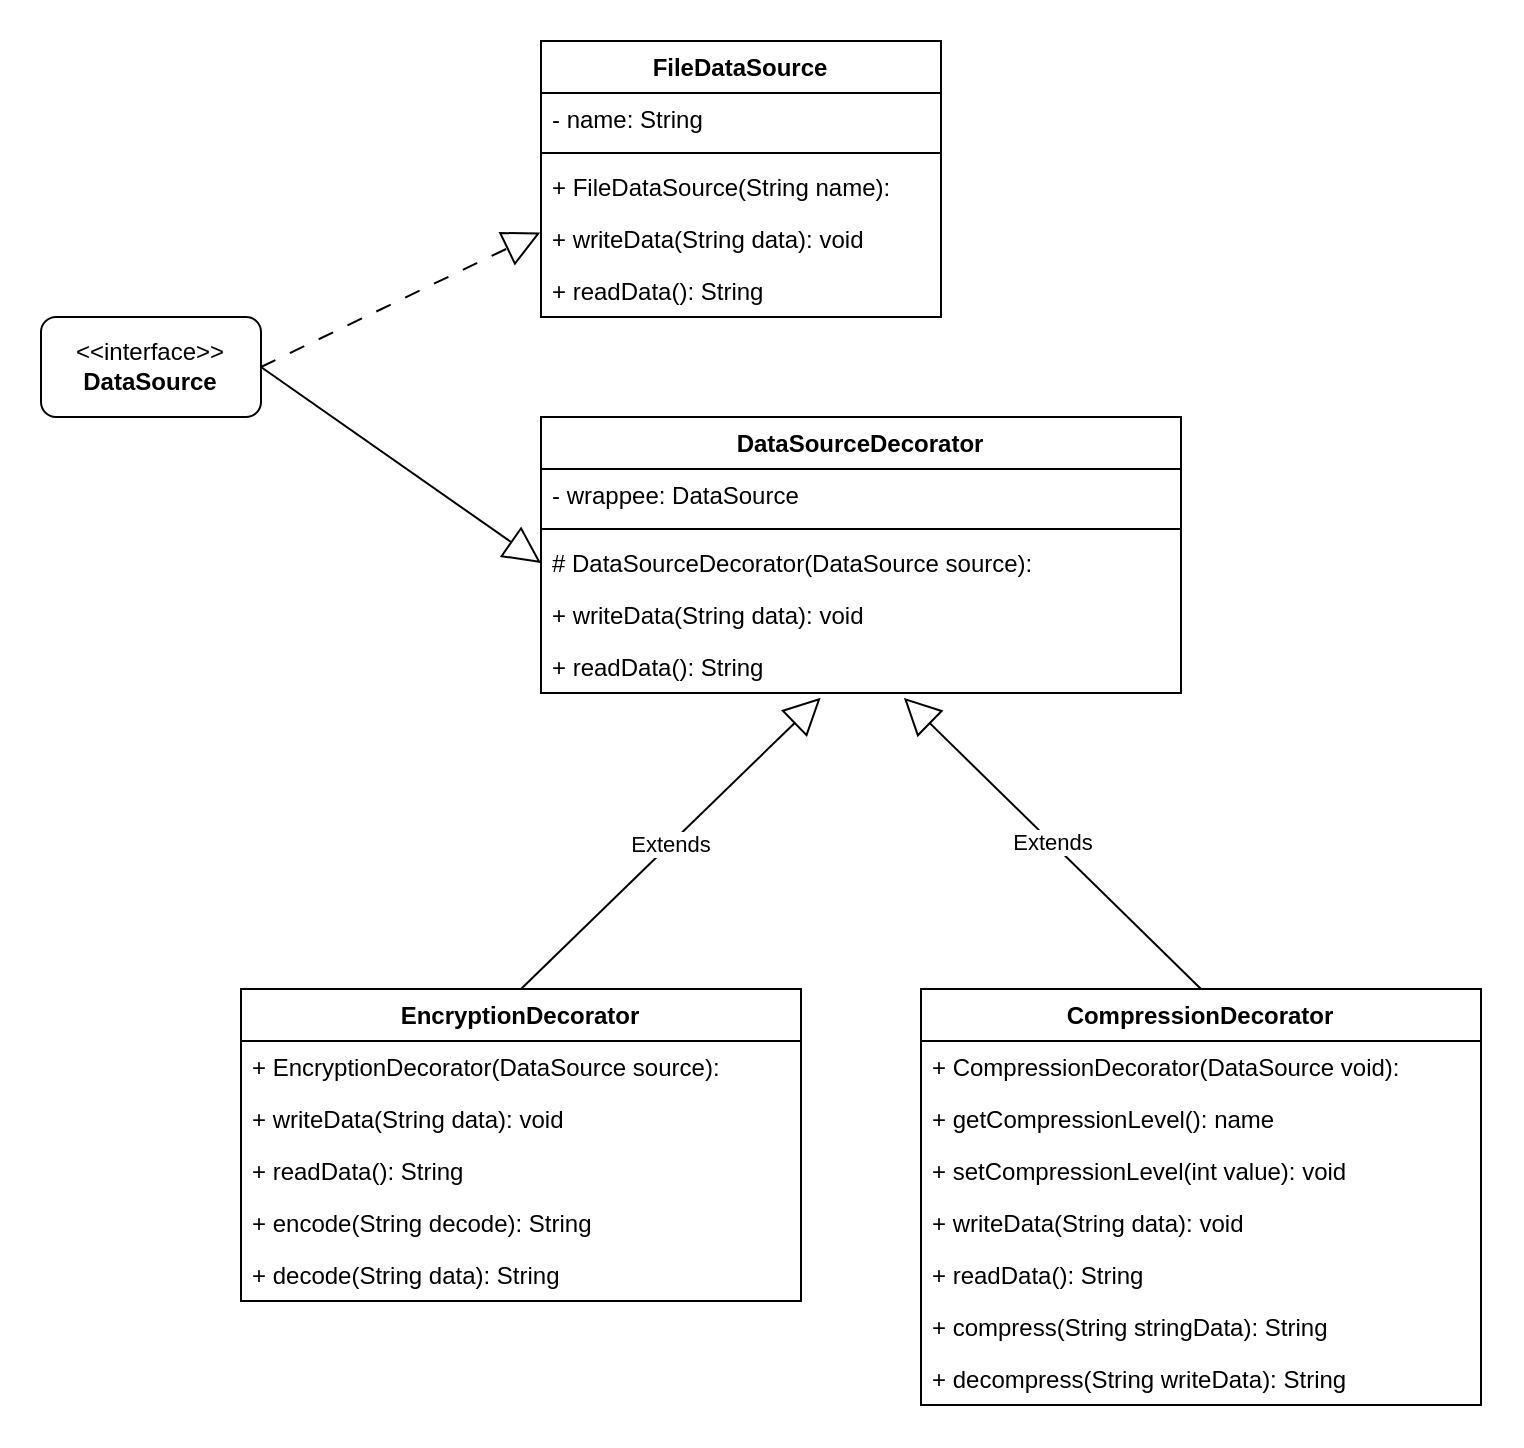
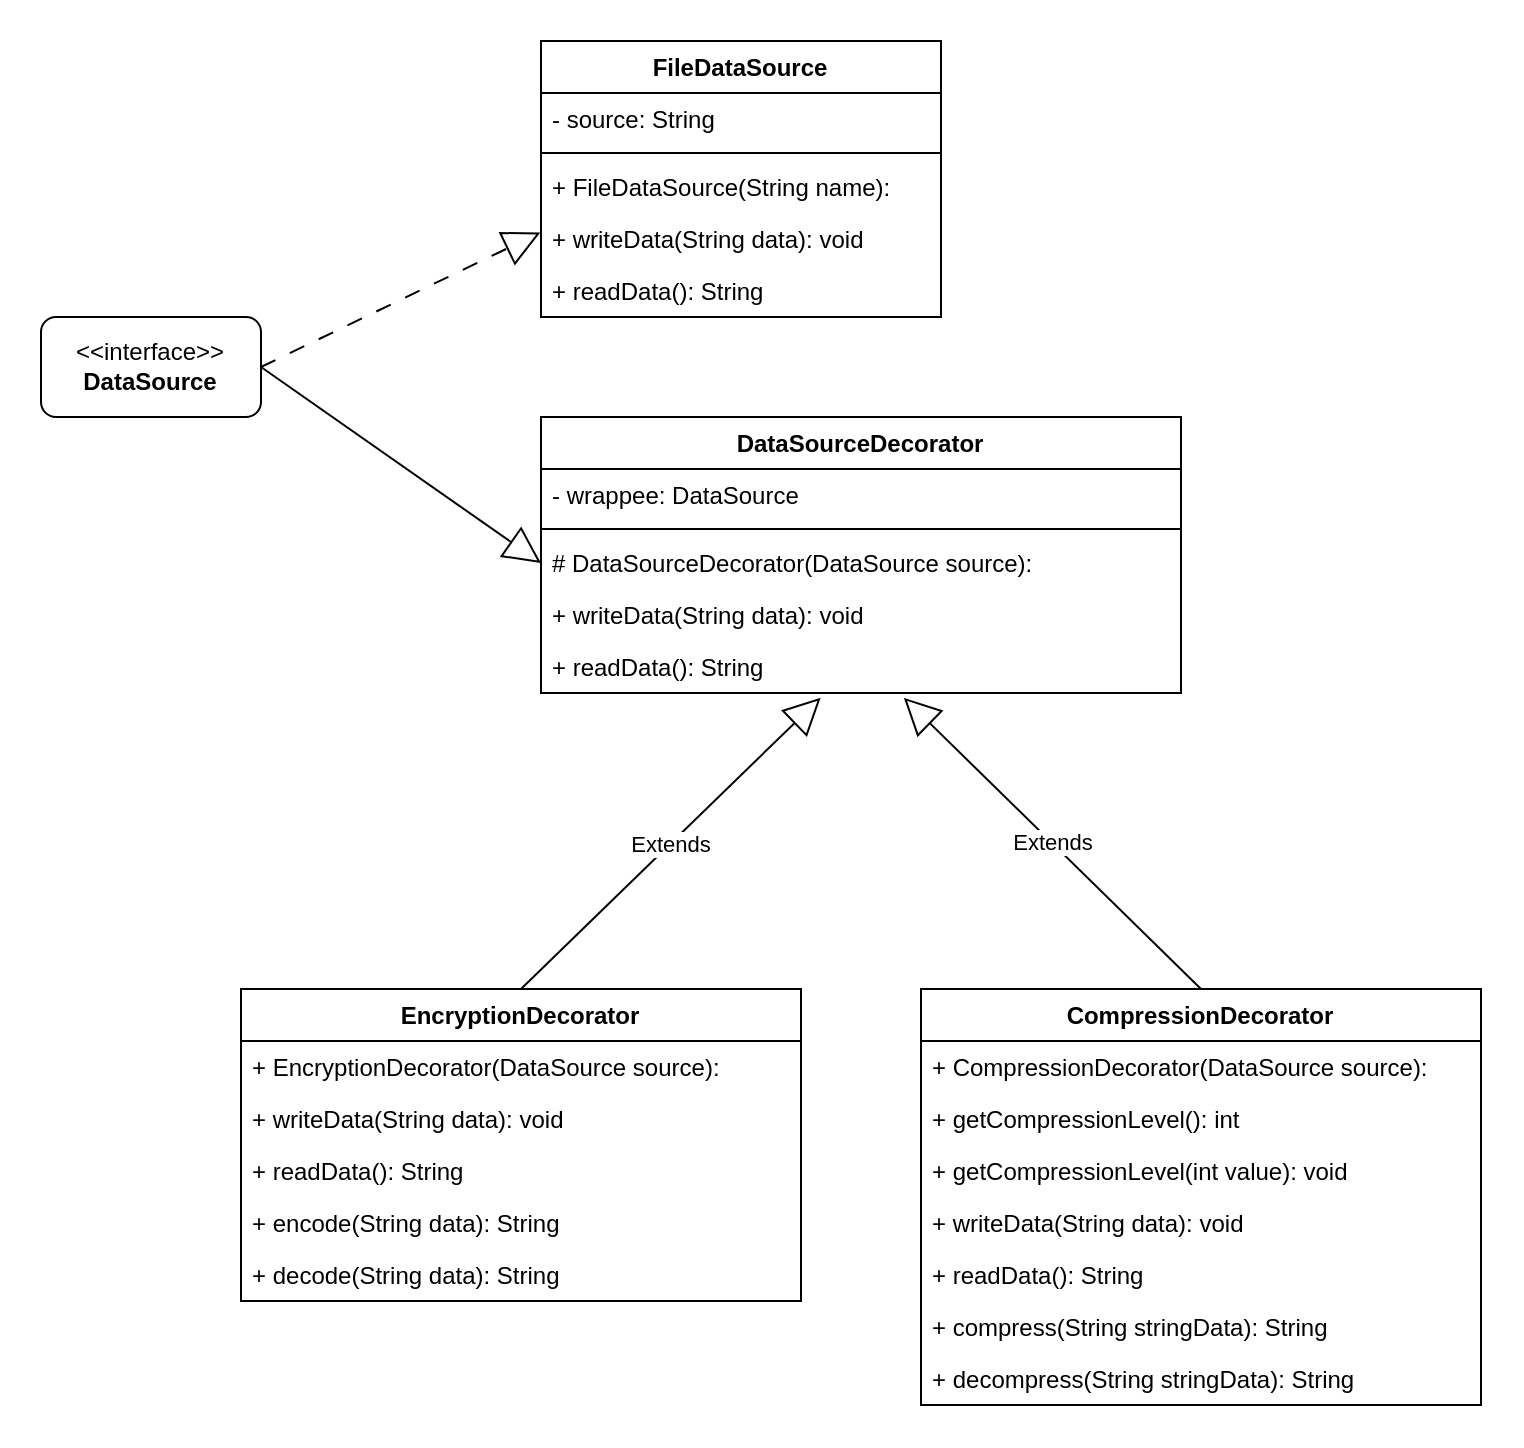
  <mxCell id="0" />
  <mxCell id="1" parent="0" />
  <mxCell id="2" value="&lt;div&gt;&amp;lt;&amp;lt;interface&amp;gt;&amp;gt;&lt;/div&gt;&lt;div&gt;&lt;b&gt;DataSource&lt;/b&gt;&lt;/div&gt;" style="html=1;whiteSpace=wrap;rounded=1;" vertex="1" parent="1"><mxGeometry x="20" y="158" width="110" height="50" as="geometry" /></mxCell>
  <mxCell id="3" value="FileDataSource" style="swimlane;fontStyle=1;align=center;verticalAlign=top;childLayout=stackLayout;horizontal=1;startSize=26;horizontalStack=0;resizeParent=1;resizeParentMax=0;resizeLast=0;collapsible=1;marginBottom=0;whiteSpace=wrap;html=1;" vertex="1" parent="1"><mxGeometry x="270" y="20" width="200" height="138" as="geometry" /></mxCell>
- <mxCell id="4" value="- name: String" style="text;strokeColor=none;fillColor=none;align=left;verticalAlign=top;spacingLeft=4;spacingRight=4;overflow=hidden;rotatable=0;points=[[0,0.5],[1,0.5]];portConstraint=eastwest;whiteSpace=wrap;html=1;" vertex="1" parent="3"><mxGeometry y="26" width="200" height="26" as="geometry" /></mxCell>
+ <mxCell id="4" value="- source: String" style="text;strokeColor=none;fillColor=none;align=left;verticalAlign=top;spacingLeft=4;spacingRight=4;overflow=hidden;rotatable=0;points=[[0,0.5],[1,0.5]];portConstraint=eastwest;whiteSpace=wrap;html=1;" vertex="1" parent="3"><mxGeometry y="26" width="200" height="26" as="geometry" /></mxCell>
  <mxCell id="5" value="" style="line;strokeWidth=1;fillColor=none;align=left;verticalAlign=middle;spacingTop=-1;spacingLeft=3;spacingRight=3;rotatable=0;labelPosition=right;points=[];portConstraint=eastwest;strokeColor=inherit;" vertex="1" parent="3"><mxGeometry y="52" width="200" height="8" as="geometry" /></mxCell>
  <mxCell id="6" value="+ FileDataSource(String name): " style="text;strokeColor=none;fillColor=none;align=left;verticalAlign=top;spacingLeft=4;spacingRight=4;overflow=hidden;rotatable=0;points=[[0,0.5],[1,0.5]];portConstraint=eastwest;whiteSpace=wrap;html=1;" vertex="1" parent="3"><mxGeometry y="60" width="200" height="26" as="geometry" /></mxCell>
  <mxCell id="7" value="+ writeData(String data): void" style="text;strokeColor=none;fillColor=none;align=left;verticalAlign=top;spacingLeft=4;spacingRight=4;overflow=hidden;rotatable=0;points=[[0,0.5],[1,0.5]];portConstraint=eastwest;whiteSpace=wrap;html=1;" vertex="1" parent="3"><mxGeometry y="86" width="200" height="26" as="geometry" /></mxCell>
  <mxCell id="8" value="+ readData(): String" style="text;strokeColor=none;fillColor=none;align=left;verticalAlign=top;spacingLeft=4;spacingRight=4;overflow=hidden;rotatable=0;points=[[0,0.5],[1,0.5]];portConstraint=eastwest;whiteSpace=wrap;html=1;" vertex="1" parent="3"><mxGeometry y="112" width="200" height="26" as="geometry" /></mxCell>
  <mxCell id="9" value="" style="endArrow=block;endSize=16;endFill=0;html=1;rounded=0;exitX=1;exitY=0.5;exitDx=0;exitDy=0;entryX=-0.002;entryY=0.377;entryDx=0;entryDy=0;entryPerimeter=0;dashed=1;dashPattern=8 8;" edge="1" parent="1" source="2" target="7"><mxGeometry width="160" relative="1" as="geometry"><mxPoint x="140" y="294" as="sourcePoint" /><mxPoint x="270" y="184" as="targetPoint" /></mxGeometry></mxCell>
  <mxCell id="10" value="DataSourceDecorator" style="swimlane;fontStyle=1;align=center;verticalAlign=top;childLayout=stackLayout;horizontal=1;startSize=26;horizontalStack=0;resizeParent=1;resizeParentMax=0;resizeLast=0;collapsible=1;marginBottom=0;whiteSpace=wrap;html=1;" vertex="1" parent="1"><mxGeometry x="270" y="208" width="320" height="138" as="geometry" /></mxCell>
  <mxCell id="11" value="- wrappee: DataSource" style="text;strokeColor=none;fillColor=none;align=left;verticalAlign=top;spacingLeft=4;spacingRight=4;overflow=hidden;rotatable=0;points=[[0,0.5],[1,0.5]];portConstraint=eastwest;whiteSpace=wrap;html=1;" vertex="1" parent="10"><mxGeometry y="26" width="320" height="26" as="geometry" /></mxCell>
  <mxCell id="12" value="" style="line;strokeWidth=1;fillColor=none;align=left;verticalAlign=middle;spacingTop=-1;spacingLeft=3;spacingRight=3;rotatable=0;labelPosition=right;points=[];portConstraint=eastwest;strokeColor=inherit;" vertex="1" parent="10"><mxGeometry y="52" width="320" height="8" as="geometry" /></mxCell>
  <mxCell id="13" value="# DataSourceDecorator(DataSource source): " style="text;strokeColor=none;fillColor=none;align=left;verticalAlign=top;spacingLeft=4;spacingRight=4;overflow=hidden;rotatable=0;points=[[0,0.5],[1,0.5]];portConstraint=eastwest;whiteSpace=wrap;html=1;" vertex="1" parent="10"><mxGeometry y="60" width="320" height="26" as="geometry" /></mxCell>
  <mxCell id="14" value="+ writeData(String data): void" style="text;strokeColor=none;fillColor=none;align=left;verticalAlign=top;spacingLeft=4;spacingRight=4;overflow=hidden;rotatable=0;points=[[0,0.5],[1,0.5]];portConstraint=eastwest;whiteSpace=wrap;html=1;" vertex="1" parent="10"><mxGeometry y="86" width="320" height="26" as="geometry" /></mxCell>
  <mxCell id="15" value="+ readData(): String" style="text;strokeColor=none;fillColor=none;align=left;verticalAlign=top;spacingLeft=4;spacingRight=4;overflow=hidden;rotatable=0;points=[[0,0.5],[1,0.5]];portConstraint=eastwest;whiteSpace=wrap;html=1;" vertex="1" parent="10"><mxGeometry y="112" width="320" height="26" as="geometry" /></mxCell>
  <mxCell id="16" value="" style="endArrow=block;endSize=16;endFill=0;html=1;rounded=0;exitX=1;exitY=0.5;exitDx=0;exitDy=0;entryX=0;entryY=0.5;entryDx=0;entryDy=0;dashed=0;dashPattern=8 8;" edge="1" parent="1" source="2" target="13"><mxGeometry width="160" relative="1" as="geometry"><mxPoint x="170" y="193" as="sourcePoint" /><mxPoint x="285" y="134" as="targetPoint" /></mxGeometry></mxCell>
  <mxCell id="17" value="EncryptionDecorator" style="swimlane;fontStyle=1;align=center;verticalAlign=top;childLayout=stackLayout;horizontal=1;startSize=26;horizontalStack=0;resizeParent=1;resizeParentMax=0;resizeLast=0;collapsible=1;marginBottom=0;whiteSpace=wrap;html=1;" vertex="1" parent="1"><mxGeometry x="120" y="494" width="280" height="156" as="geometry" /></mxCell>
  <mxCell id="18" value="+ EncryptionDecorator(DataSource source): " style="text;strokeColor=none;fillColor=none;align=left;verticalAlign=top;spacingLeft=4;spacingRight=4;overflow=hidden;rotatable=0;points=[[0,0.5],[1,0.5]];portConstraint=eastwest;whiteSpace=wrap;html=1;" vertex="1" parent="17"><mxGeometry y="26" width="280" height="26" as="geometry" /></mxCell>
  <mxCell id="19" value="+ writeData(String data): void" style="text;strokeColor=none;fillColor=none;align=left;verticalAlign=top;spacingLeft=4;spacingRight=4;overflow=hidden;rotatable=0;points=[[0,0.5],[1,0.5]];portConstraint=eastwest;whiteSpace=wrap;html=1;" vertex="1" parent="17"><mxGeometry y="52" width="280" height="26" as="geometry" /></mxCell>
  <mxCell id="20" value="+ readData(): String" style="text;strokeColor=none;fillColor=none;align=left;verticalAlign=top;spacingLeft=4;spacingRight=4;overflow=hidden;rotatable=0;points=[[0,0.5],[1,0.5]];portConstraint=eastwest;whiteSpace=wrap;html=1;" vertex="1" parent="17"><mxGeometry y="78" width="280" height="26" as="geometry" /></mxCell>
- <mxCell id="21" value="+ encode(String decode): String" style="text;strokeColor=none;fillColor=none;align=left;verticalAlign=top;spacingLeft=4;spacingRight=4;overflow=hidden;rotatable=0;points=[[0,0.5],[1,0.5]];portConstraint=eastwest;whiteSpace=wrap;html=1;" vertex="1" parent="17"><mxGeometry y="104" width="280" height="26" as="geometry" /></mxCell>
+ <mxCell id="21" value="+ encode(String data): String" style="text;strokeColor=none;fillColor=none;align=left;verticalAlign=top;spacingLeft=4;spacingRight=4;overflow=hidden;rotatable=0;points=[[0,0.5],[1,0.5]];portConstraint=eastwest;whiteSpace=wrap;html=1;" vertex="1" parent="17"><mxGeometry y="104" width="280" height="26" as="geometry" /></mxCell>
  <mxCell id="22" value="+ decode(String data): String" style="text;strokeColor=none;fillColor=none;align=left;verticalAlign=top;spacingLeft=4;spacingRight=4;overflow=hidden;rotatable=0;points=[[0,0.5],[1,0.5]];portConstraint=eastwest;whiteSpace=wrap;html=1;" vertex="1" parent="17"><mxGeometry y="130" width="280" height="26" as="geometry" /></mxCell>
  <mxCell id="23" value="Extends" style="endArrow=block;endSize=16;endFill=0;html=1;rounded=0;exitX=0.5;exitY=0;exitDx=0;exitDy=0;entryX=0.437;entryY=1.09;entryDx=0;entryDy=0;entryPerimeter=0;" edge="1" parent="1" source="17" target="15"><mxGeometry width="160" relative="1" as="geometry"><mxPoint x="410" y="414" as="sourcePoint" /><mxPoint x="410" y="348" as="targetPoint" /></mxGeometry></mxCell>
  <mxCell id="24" value="CompressionDecorator" style="swimlane;fontStyle=1;align=center;verticalAlign=top;childLayout=stackLayout;horizontal=1;startSize=26;horizontalStack=0;resizeParent=1;resizeParentMax=0;resizeLast=0;collapsible=1;marginBottom=0;whiteSpace=wrap;html=1;" vertex="1" parent="1"><mxGeometry x="460" y="494" width="280" height="208" as="geometry" /></mxCell>
- <mxCell id="25" value="+ CompressionDecorator(DataSource void): " style="text;strokeColor=none;fillColor=none;align=left;verticalAlign=top;spacingLeft=4;spacingRight=4;overflow=hidden;rotatable=0;points=[[0,0.5],[1,0.5]];portConstraint=eastwest;whiteSpace=wrap;html=1;" vertex="1" parent="24"><mxGeometry y="26" width="280" height="26" as="geometry" /></mxCell>
- <mxCell id="26" value="+ getCompressionLevel(): name" style="text;strokeColor=none;fillColor=none;align=left;verticalAlign=top;spacingLeft=4;spacingRight=4;overflow=hidden;rotatable=0;points=[[0,0.5],[1,0.5]];portConstraint=eastwest;whiteSpace=wrap;html=1;" vertex="1" parent="24"><mxGeometry y="52" width="280" height="26" as="geometry" /></mxCell>
- <mxCell id="27" value="+ setCompressionLevel(int value): void" style="text;strokeColor=none;fillColor=none;align=left;verticalAlign=top;spacingLeft=4;spacingRight=4;overflow=hidden;rotatable=0;points=[[0,0.5],[1,0.5]];portConstraint=eastwest;whiteSpace=wrap;html=1;" vertex="1" parent="24"><mxGeometry y="78" width="280" height="26" as="geometry" /></mxCell>
+ <mxCell id="25" value="+ CompressionDecorator(DataSource source): " style="text;strokeColor=none;fillColor=none;align=left;verticalAlign=top;spacingLeft=4;spacingRight=4;overflow=hidden;rotatable=0;points=[[0,0.5],[1,0.5]];portConstraint=eastwest;whiteSpace=wrap;html=1;" vertex="1" parent="24"><mxGeometry y="26" width="280" height="26" as="geometry" /></mxCell>
+ <mxCell id="26" value="+ getCompressionLevel(): int" style="text;strokeColor=none;fillColor=none;align=left;verticalAlign=top;spacingLeft=4;spacingRight=4;overflow=hidden;rotatable=0;points=[[0,0.5],[1,0.5]];portConstraint=eastwest;whiteSpace=wrap;html=1;" vertex="1" parent="24"><mxGeometry y="52" width="280" height="26" as="geometry" /></mxCell>
+ <mxCell id="27" value="+ getCompressionLevel(int value): void" style="text;strokeColor=none;fillColor=none;align=left;verticalAlign=top;spacingLeft=4;spacingRight=4;overflow=hidden;rotatable=0;points=[[0,0.5],[1,0.5]];portConstraint=eastwest;whiteSpace=wrap;html=1;" vertex="1" parent="24"><mxGeometry y="78" width="280" height="26" as="geometry" /></mxCell>
  <mxCell id="28" value="+ writeData(String data): void" style="text;strokeColor=none;fillColor=none;align=left;verticalAlign=top;spacingLeft=4;spacingRight=4;overflow=hidden;rotatable=0;points=[[0,0.5],[1,0.5]];portConstraint=eastwest;whiteSpace=wrap;html=1;" vertex="1" parent="24"><mxGeometry y="104" width="280" height="26" as="geometry" /></mxCell>
  <mxCell id="29" value="+ readData(): String" style="text;strokeColor=none;fillColor=none;align=left;verticalAlign=top;spacingLeft=4;spacingRight=4;overflow=hidden;rotatable=0;points=[[0,0.5],[1,0.5]];portConstraint=eastwest;whiteSpace=wrap;html=1;" vertex="1" parent="24"><mxGeometry y="130" width="280" height="26" as="geometry" /></mxCell>
  <mxCell id="30" value="+ compress(String stringData): String" style="text;strokeColor=none;fillColor=none;align=left;verticalAlign=top;spacingLeft=4;spacingRight=4;overflow=hidden;rotatable=0;points=[[0,0.5],[1,0.5]];portConstraint=eastwest;whiteSpace=wrap;html=1;" vertex="1" parent="24"><mxGeometry y="156" width="280" height="26" as="geometry" /></mxCell>
- <mxCell id="31" value="+ decompress(String writeData): String" style="text;strokeColor=none;fillColor=none;align=left;verticalAlign=top;spacingLeft=4;spacingRight=4;overflow=hidden;rotatable=0;points=[[0,0.5],[1,0.5]];portConstraint=eastwest;whiteSpace=wrap;html=1;" vertex="1" parent="24"><mxGeometry y="182" width="280" height="26" as="geometry" /></mxCell>
+ <mxCell id="31" value="+ decompress(String stringData): String" style="text;strokeColor=none;fillColor=none;align=left;verticalAlign=top;spacingLeft=4;spacingRight=4;overflow=hidden;rotatable=0;points=[[0,0.5],[1,0.5]];portConstraint=eastwest;whiteSpace=wrap;html=1;" vertex="1" parent="24"><mxGeometry y="182" width="280" height="26" as="geometry" /></mxCell>
  <mxCell id="32" value="Extends" style="endArrow=block;endSize=16;endFill=0;html=1;rounded=0;exitX=0.5;exitY=0;exitDx=0;exitDy=0;entryX=0.567;entryY=1.092;entryDx=0;entryDy=0;entryPerimeter=0;" edge="1" parent="1" source="24" target="15"><mxGeometry width="160" relative="1" as="geometry"><mxPoint x="510" y="414" as="sourcePoint" /><mxPoint x="440" y="374" as="targetPoint" /></mxGeometry></mxCell>
